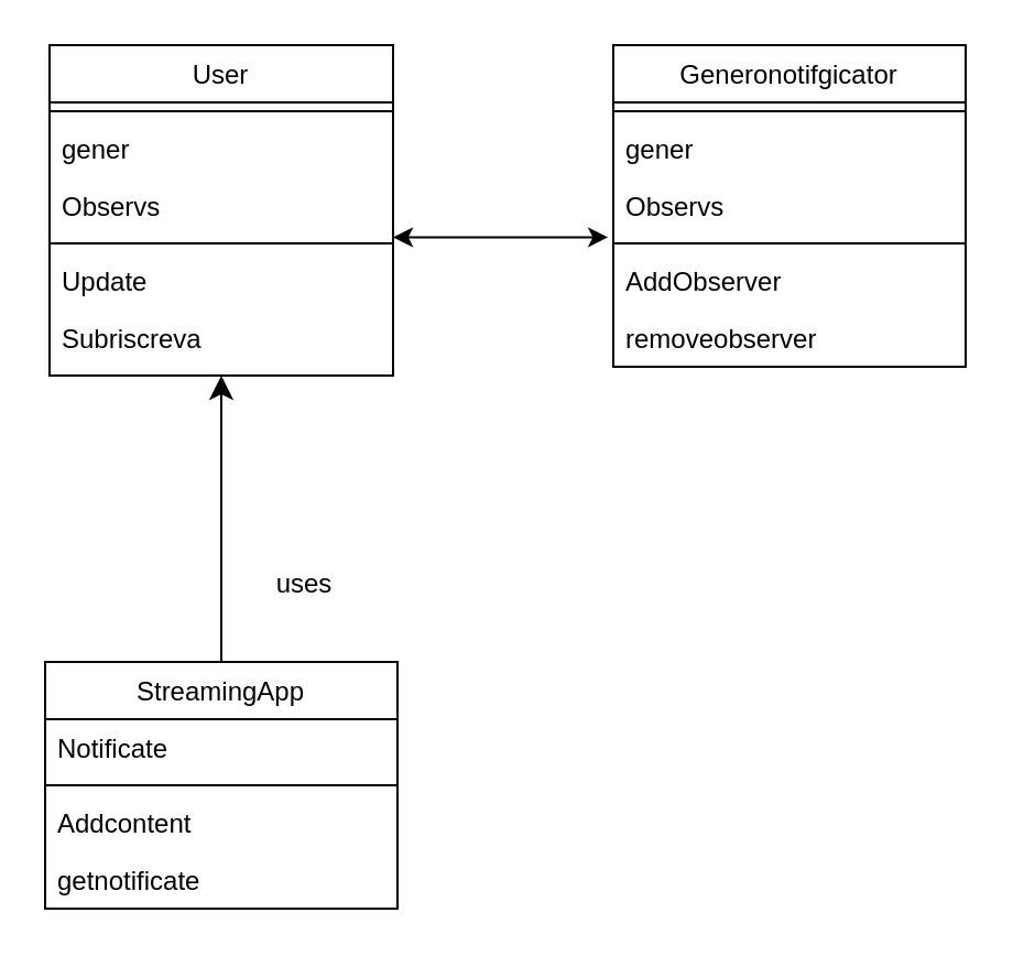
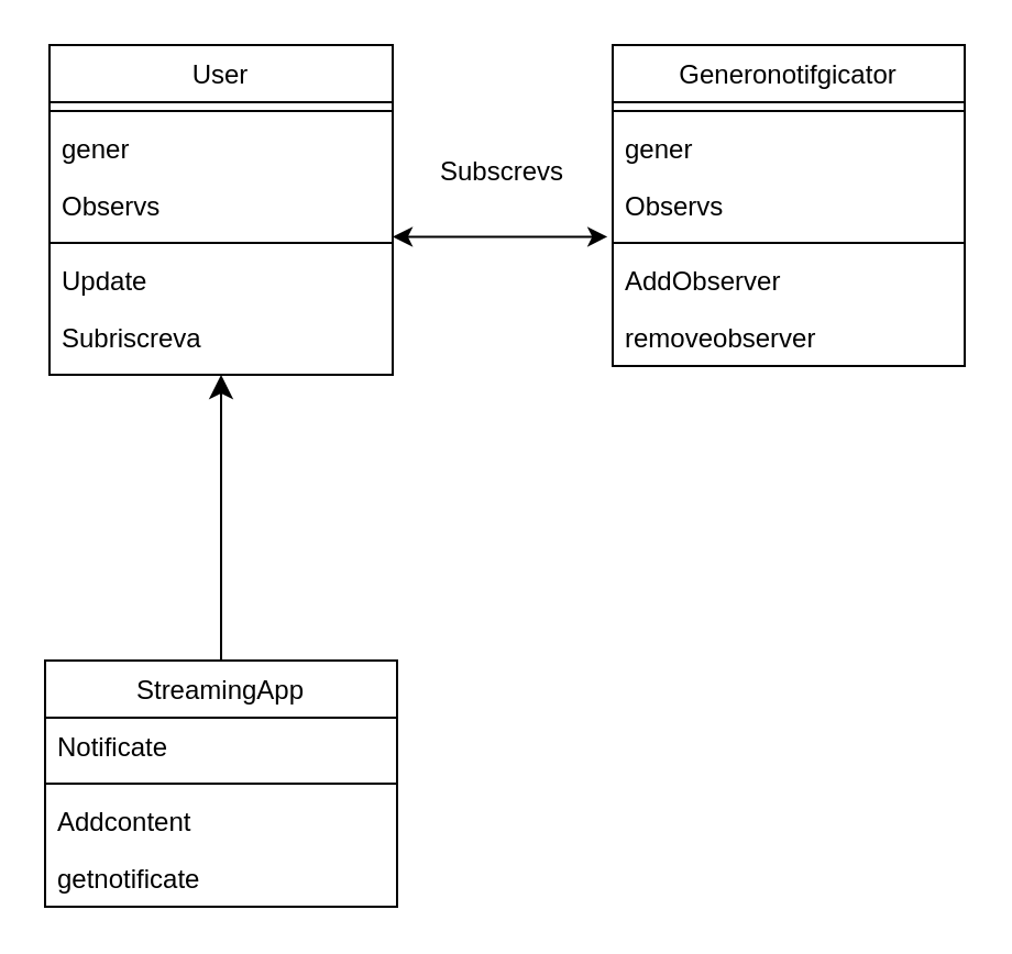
  <mxCell id="0" />
  <mxCell id="1" parent="0" />
  <mxCell id="2" value="StreamingApp" style="swimlane;fontStyle=0;align=center;verticalAlign=top;childLayout=stackLayout;horizontal=1;startSize=26;horizontalStack=0;resizeParent=1;resizeLast=0;collapsible=1;marginBottom=0;rounded=0;shadow=0;strokeWidth=1;" parent="1" vertex="1"><mxGeometry x="20" y="300" width="160" height="112" as="geometry"><mxRectangle x="340" y="380" width="170" height="26" as="alternateBounds" /></mxGeometry></mxCell>
  <mxCell id="3" value="Notificate" style="text;align=left;verticalAlign=top;spacingLeft=4;spacingRight=4;overflow=hidden;rotatable=0;points=[[0,0.5],[1,0.5]];portConstraint=eastwest;" parent="2" vertex="1"><mxGeometry y="26" width="160" height="26" as="geometry" /></mxCell>
  <mxCell id="4" value="" style="line;html=1;strokeWidth=1;align=left;verticalAlign=middle;spacingTop=-1;spacingLeft=3;spacingRight=3;rotatable=0;labelPosition=right;points=[];portConstraint=eastwest;" parent="2" vertex="1"><mxGeometry y="52" width="160" height="8" as="geometry" /></mxCell>
  <mxCell id="5" value="Addcontent" style="text;align=left;verticalAlign=top;spacingLeft=4;spacingRight=4;overflow=hidden;rotatable=0;points=[[0,0.5],[1,0.5]];portConstraint=eastwest;" vertex="1" parent="2"><mxGeometry y="60" width="160" height="26" as="geometry" /></mxCell>
  <mxCell id="6" value="getnotificate&#10;" style="text;align=left;verticalAlign=top;spacingLeft=4;spacingRight=4;overflow=hidden;rotatable=0;points=[[0,0.5],[1,0.5]];portConstraint=eastwest;" vertex="1" parent="2"><mxGeometry y="86" width="160" height="26" as="geometry" /></mxCell>
  <mxCell id="7" value="Generonotifgicator&#10;" style="swimlane;fontStyle=0;align=center;verticalAlign=top;childLayout=stackLayout;horizontal=1;startSize=26;horizontalStack=0;resizeParent=1;resizeLast=0;collapsible=1;marginBottom=0;rounded=0;shadow=0;strokeWidth=1;" parent="1" vertex="1"><mxGeometry x="278" y="20" width="160" height="146" as="geometry"><mxRectangle x="340" y="380" width="170" height="26" as="alternateBounds" /></mxGeometry></mxCell>
  <mxCell id="8" value="" style="line;html=1;strokeWidth=1;align=left;verticalAlign=middle;spacingTop=-1;spacingLeft=3;spacingRight=3;rotatable=0;labelPosition=right;points=[];portConstraint=eastwest;" parent="7" vertex="1"><mxGeometry y="26" width="160" height="8" as="geometry" /></mxCell>
  <mxCell id="9" value="gener&#10;&#10;" style="text;align=left;verticalAlign=top;spacingLeft=4;spacingRight=4;overflow=hidden;rotatable=0;points=[[0,0.5],[1,0.5]];portConstraint=eastwest;" vertex="1" parent="7"><mxGeometry y="34" width="160" height="26" as="geometry" /></mxCell>
  <mxCell id="10" value="Observs&#10;" style="text;align=left;verticalAlign=top;spacingLeft=4;spacingRight=4;overflow=hidden;rotatable=0;points=[[0,0.5],[1,0.5]];portConstraint=eastwest;" vertex="1" parent="7"><mxGeometry y="60" width="160" height="26" as="geometry" /></mxCell>
  <mxCell id="11" value="" style="line;html=1;strokeWidth=1;align=left;verticalAlign=middle;spacingTop=-1;spacingLeft=3;spacingRight=3;rotatable=0;labelPosition=right;points=[];portConstraint=eastwest;" parent="7" vertex="1"><mxGeometry y="86" width="160" height="8" as="geometry" /></mxCell>
  <mxCell id="12" value="AddObserver" style="text;align=left;verticalAlign=top;spacingLeft=4;spacingRight=4;overflow=hidden;rotatable=0;points=[[0,0.5],[1,0.5]];portConstraint=eastwest;" vertex="1" parent="7"><mxGeometry y="94" width="160" height="26" as="geometry" /></mxCell>
  <mxCell id="13" value="removeobserver&#10;" style="text;align=left;verticalAlign=top;spacingLeft=4;spacingRight=4;overflow=hidden;rotatable=0;points=[[0,0.5],[1,0.5]];portConstraint=eastwest;" vertex="1" parent="7"><mxGeometry y="120" width="160" height="26" as="geometry" /></mxCell>
  <mxCell id="14" value="User&#10;" style="swimlane;fontStyle=0;align=center;verticalAlign=top;childLayout=stackLayout;horizontal=1;startSize=26;horizontalStack=0;resizeParent=1;resizeLast=0;collapsible=1;marginBottom=0;rounded=0;shadow=0;strokeWidth=1;" vertex="1" parent="1"><mxGeometry x="22" y="20" width="156" height="150" as="geometry"><mxRectangle x="340" y="380" width="170" height="26" as="alternateBounds" /></mxGeometry></mxCell>
  <mxCell id="15" value="" style="line;html=1;strokeWidth=1;align=left;verticalAlign=middle;spacingTop=-1;spacingLeft=3;spacingRight=3;rotatable=0;labelPosition=right;points=[];portConstraint=eastwest;" vertex="1" parent="14"><mxGeometry y="26" width="156" height="8" as="geometry" /></mxCell>
  <mxCell id="16" value="gener&#10;&#10;" style="text;align=left;verticalAlign=top;spacingLeft=4;spacingRight=4;overflow=hidden;rotatable=0;points=[[0,0.5],[1,0.5]];portConstraint=eastwest;" vertex="1" parent="14"><mxGeometry y="34" width="156" height="26" as="geometry" /></mxCell>
  <mxCell id="17" value="Observs&#10;" style="text;align=left;verticalAlign=top;spacingLeft=4;spacingRight=4;overflow=hidden;rotatable=0;points=[[0,0.5],[1,0.5]];portConstraint=eastwest;" vertex="1" parent="14"><mxGeometry y="60" width="156" height="26" as="geometry" /></mxCell>
  <mxCell id="18" value="" style="line;html=1;strokeWidth=1;align=left;verticalAlign=middle;spacingTop=-1;spacingLeft=3;spacingRight=3;rotatable=0;labelPosition=right;points=[];portConstraint=eastwest;" vertex="1" parent="14"><mxGeometry y="86" width="156" height="8" as="geometry" /></mxCell>
  <mxCell id="19" value="Update" style="text;align=left;verticalAlign=top;spacingLeft=4;spacingRight=4;overflow=hidden;rotatable=0;points=[[0,0.5],[1,0.5]];portConstraint=eastwest;" vertex="1" parent="14"><mxGeometry y="94" width="156" height="26" as="geometry" /></mxCell>
  <mxCell id="20" value="Subriscreva" style="text;align=left;verticalAlign=top;spacingLeft=4;spacingRight=4;overflow=hidden;rotatable=0;points=[[0,0.5],[1,0.5]];portConstraint=eastwest;" vertex="1" parent="14"><mxGeometry y="120" width="156" height="26" as="geometry" /></mxCell>
  <mxCell id="21" value="" style="edgeStyle=segmentEdgeStyle;endArrow=classic;html=1;curved=0;rounded=0;endSize=8;startSize=8;entryX=0.5;entryY=1;entryDx=0;entryDy=0;exitX=0.5;exitY=0;exitDx=0;exitDy=0;" edge="1" parent="1" source="2" target="14"><mxGeometry width="50" height="50" relative="1" as="geometry"><mxPoint x="78" y="380" as="sourcePoint" /><mxPoint x="128" y="330" as="targetPoint" /></mxGeometry></mxCell>
- <mxCell id="22" value="uses" style="text;html=1;align=center;verticalAlign=middle;whiteSpace=wrap;rounded=0;" vertex="1" parent="1"><mxGeometry x="108" y="250" width="60" height="30" as="geometry" /></mxCell>
  <mxCell id="23" value="" style="endArrow=classic;startArrow=classic;html=1;rounded=0;entryX=-0.015;entryY=1.046;entryDx=0;entryDy=0;entryPerimeter=0;exitX=1;exitY=1.046;exitDx=0;exitDy=0;exitPerimeter=0;" edge="1" parent="1" source="17" target="10"><mxGeometry width="50" height="50" relative="1" as="geometry"><mxPoint x="258" y="300" as="sourcePoint" /><mxPoint x="308" y="250" as="targetPoint" /></mxGeometry></mxCell>
+ <mxCell id="24" value="Subscrevs&lt;div&gt;&lt;br&gt;&lt;/div&gt;" style="text;html=1;align=center;verticalAlign=middle;whiteSpace=wrap;rounded=0;" vertex="1" parent="1"><mxGeometry x="198" y="70" width="60" height="30" as="geometry" /></mxCell>
